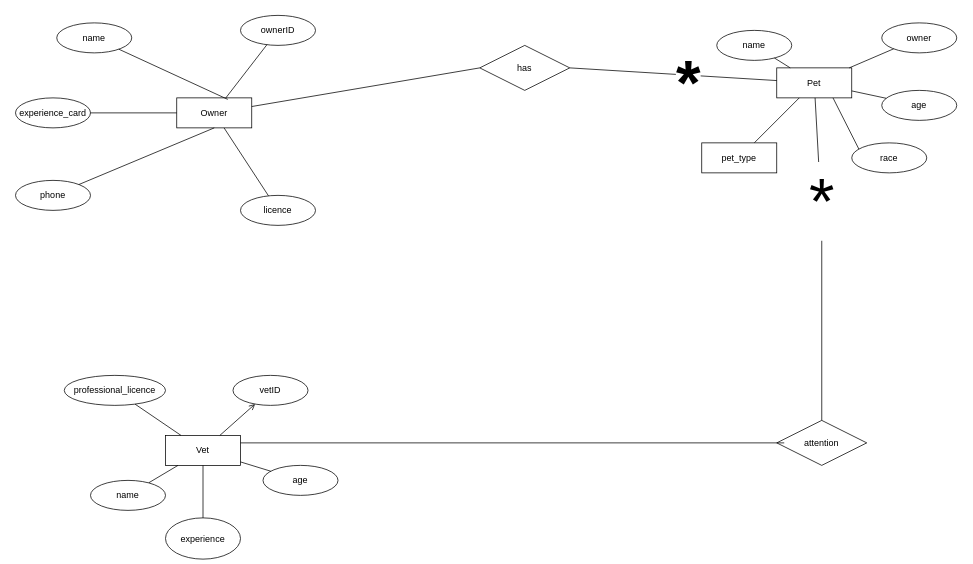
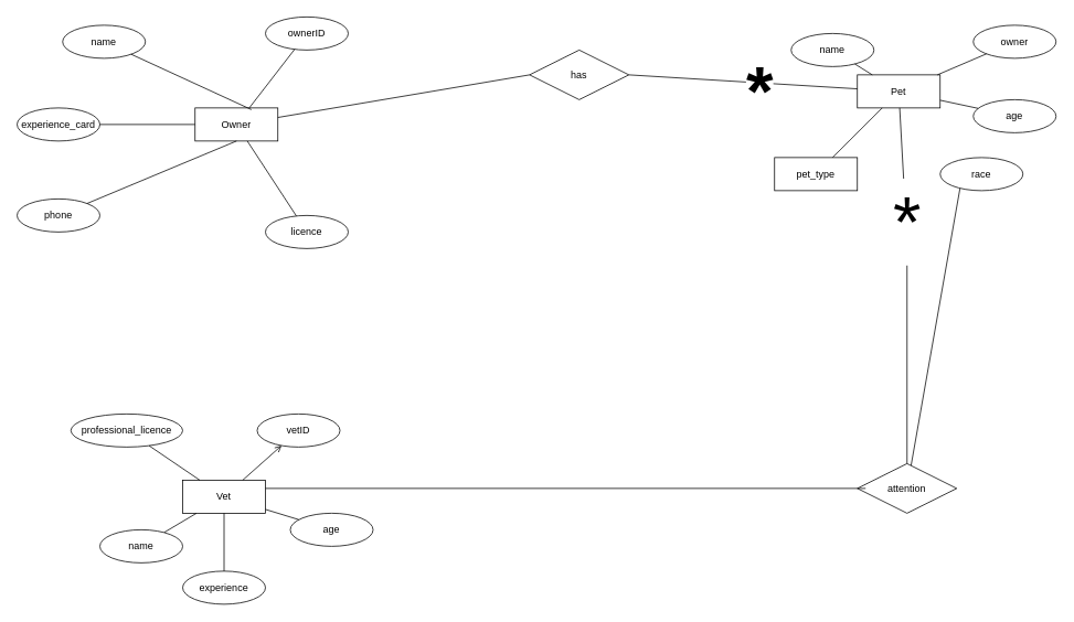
  <mxCell id="0" />
  <mxCell id="1" parent="0" />
  <mxCell id="2" value="Owner" style="whiteSpace=wrap;html=1;align=center;" vertex="1" parent="1"><mxGeometry x="235" y="130" width="100" height="40" as="geometry" /></mxCell>
  <mxCell id="3" value="Pet" style="whiteSpace=wrap;html=1;align=center;" vertex="1" parent="1"><mxGeometry x="1035" y="90" width="100" height="40" as="geometry" /></mxCell>
  <mxCell id="4" value="Vet" style="whiteSpace=wrap;html=1;align=center;" vertex="1" parent="1"><mxGeometry x="220" y="580" width="100" height="40" as="geometry" /></mxCell>
  <mxCell id="5" value="phone" style="ellipse;whiteSpace=wrap;html=1;align=center;" vertex="1" parent="1"><mxGeometry x="20" y="240" width="100" height="40" as="geometry" /></mxCell>
  <mxCell id="6" value="experience_card" style="ellipse;whiteSpace=wrap;html=1;align=center;" vertex="1" parent="1"><mxGeometry x="20" y="130" width="100" height="40" as="geometry" /></mxCell>
  <mxCell id="7" value="licence" style="ellipse;whiteSpace=wrap;html=1;align=center;" vertex="1" parent="1"><mxGeometry x="320" y="260" width="100" height="40" as="geometry" /></mxCell>
  <mxCell id="8" value="ownerID" style="ellipse;whiteSpace=wrap;html=1;align=center;" vertex="1" parent="1"><mxGeometry x="320" y="20" width="100" height="40" as="geometry" /></mxCell>
  <mxCell id="9" value="name" style="ellipse;whiteSpace=wrap;html=1;align=center;" vertex="1" parent="1"><mxGeometry x="75" y="30" width="100" height="40" as="geometry" /></mxCell>
  <mxCell id="10" value="" style="endArrow=none;html=1;rounded=0;entryX=0.68;entryY=0.05;entryDx=0;entryDy=0;entryPerimeter=0;" edge="1" parent="1" source="9" target="2"><mxGeometry relative="1" as="geometry"><mxPoint x="155" y="110" as="sourcePoint" /><mxPoint x="315" y="110" as="targetPoint" /></mxGeometry></mxCell>
  <mxCell id="11" value="" style="endArrow=none;html=1;rounded=0;" edge="1" parent="1" source="2" target="7"><mxGeometry relative="1" as="geometry"><mxPoint x="275" y="180" as="sourcePoint" /><mxPoint x="435" y="180" as="targetPoint" /></mxGeometry></mxCell>
  <mxCell id="12" value="" style="endArrow=none;html=1;rounded=0;" edge="1" parent="1" source="2" target="6"><mxGeometry relative="1" as="geometry"><mxPoint x="305" y="170" as="sourcePoint" /><mxPoint x="387.587" y="136.35" as="targetPoint" /></mxGeometry></mxCell>
  <mxCell id="13" value="" style="endArrow=none;html=1;rounded=0;entryX=0.5;entryY=1;entryDx=0;entryDy=0;" edge="1" parent="1" source="5" target="2"><mxGeometry relative="1" as="geometry"><mxPoint x="225" y="260" as="sourcePoint" /><mxPoint x="385" y="260" as="targetPoint" /></mxGeometry></mxCell>
  <mxCell id="14" value="" style="endArrow=none;html=1;rounded=0;" edge="1" parent="1" source="17" target="3"><mxGeometry relative="1" as="geometry"><mxPoint x="1009.857" y="162.647" as="sourcePoint" /><mxPoint x="1055" y="119.5" as="targetPoint" /></mxGeometry></mxCell>
  <mxCell id="15" value="" style="endArrow=none;html=1;rounded=0;" edge="1" parent="1" source="2" target="8"><mxGeometry relative="1" as="geometry"><mxPoint x="285" y="100" as="sourcePoint" /><mxPoint x="445" y="100" as="targetPoint" /></mxGeometry></mxCell>
- <mxCell id="16" value="" style="endArrow=none;html=1;rounded=0;exitX=0.24;exitY=0.925;exitDx=0;exitDy=0;exitPerimeter=0;entryX=0.75;entryY=1;entryDx=0;entryDy=0;" edge="1" parent="1" source="18" target="3"><mxGeometry relative="1" as="geometry"><mxPoint x="1095" y="219.5" as="sourcePoint" /><mxPoint x="1255" y="219.5" as="targetPoint" /></mxGeometry></mxCell>
+ <mxCell id="16" value="" style="endArrow=none;html=1;rounded=0;exitX=0.24;exitY=0.925;exitDx=0;exitDy=0;exitPerimeter=0;" edge="1" parent="1" source="18" target="37"><mxGeometry relative="1" as="geometry"><mxPoint x="1095" y="219.5" as="sourcePoint" /><mxPoint x="1255" y="219.5" as="targetPoint" /></mxGeometry></mxCell>
  <mxCell id="17" value="pet_type" style="whiteSpace=wrap;html=1;align=center;rounded=0;" vertex="1" parent="1"><mxGeometry x="935" y="190" width="100" height="40" as="geometry" /></mxCell>
  <mxCell id="18" value="race" style="ellipse;whiteSpace=wrap;html=1;align=center;" vertex="1" parent="1"><mxGeometry x="1135" y="190" width="100" height="40" as="geometry" /></mxCell>
  <mxCell id="19" value="age" style="ellipse;whiteSpace=wrap;html=1;align=center;" vertex="1" parent="1"><mxGeometry x="1175" y="120" width="100" height="40" as="geometry" /></mxCell>
  <mxCell id="20" value="name" style="ellipse;whiteSpace=wrap;html=1;align=center;" vertex="1" parent="1"><mxGeometry x="955" y="40" width="100" height="40" as="geometry" /></mxCell>
  <mxCell id="21" value="owner" style="ellipse;whiteSpace=wrap;html=1;align=center;" vertex="1" parent="1"><mxGeometry x="1175" y="30" width="100" height="40" as="geometry" /></mxCell>
  <mxCell id="22" value="" style="endArrow=none;html=1;rounded=0;" edge="1" parent="1" source="20" target="3"><mxGeometry relative="1" as="geometry"><mxPoint x="925" y="119" as="sourcePoint" /><mxPoint x="1085" y="119" as="targetPoint" /></mxGeometry></mxCell>
  <mxCell id="23" value="" style="endArrow=none;html=1;rounded=0;" edge="1" parent="1" source="3" target="19"><mxGeometry relative="1" as="geometry"><mxPoint x="1055" y="200" as="sourcePoint" /><mxPoint x="1215" y="200" as="targetPoint" /></mxGeometry></mxCell>
  <mxCell id="24" value="" style="endArrow=none;html=1;rounded=0;" edge="1" parent="1" source="3" target="21"><mxGeometry relative="1" as="geometry"><mxPoint x="1055" y="59.5" as="sourcePoint" /><mxPoint x="1215" y="59.5" as="targetPoint" /></mxGeometry></mxCell>
  <mxCell id="25" value="" style="endArrow=none;html=1;rounded=0;" edge="1" parent="1" source="29" target="4"><mxGeometry relative="1" as="geometry"><mxPoint x="130" y="619" as="sourcePoint" /><mxPoint x="290" y="619" as="targetPoint" /></mxGeometry></mxCell>
  <mxCell id="26" value="" style="endArrow=open;html=1;rounded=0;" edge="1" parent="1" source="4" target="31"><mxGeometry relative="1" as="geometry"><mxPoint x="270" y="530" as="sourcePoint" /><mxPoint x="430" y="530" as="targetPoint" /></mxGeometry></mxCell>
  <mxCell id="27" value="" style="endArrow=none;html=1;rounded=0;entryX=0;entryY=0.5;entryDx=0;entryDy=0;" edge="1" parent="1" source="2" target="35"><mxGeometry relative="1" as="geometry"><mxPoint x="479" y="90" as="sourcePoint" /><mxPoint x="639" y="90" as="targetPoint" /></mxGeometry></mxCell>
  <mxCell id="28" value="age" style="ellipse;whiteSpace=wrap;html=1;align=center;" vertex="1" parent="1"><mxGeometry x="350" y="620" width="100" height="40" as="geometry" /></mxCell>
  <mxCell id="29" value="name" style="ellipse;whiteSpace=wrap;html=1;align=center;" vertex="1" parent="1"><mxGeometry x="120" y="640" width="100" height="40" as="geometry" /></mxCell>
- <mxCell id="30" value="experience" style="ellipse;whiteSpace=wrap;html=1;align=center;" vertex="1" parent="1"><mxGeometry x="220" y="690" width="100" height="55" as="geometry" /></mxCell>
+ <mxCell id="30" value="experience" style="ellipse;whiteSpace=wrap;html=1;align=center;" vertex="1" parent="1"><mxGeometry x="220" y="690" width="100" height="40" as="geometry" /></mxCell>
  <mxCell id="31" value="vetID" style="ellipse;whiteSpace=wrap;html=1;align=center;" vertex="1" parent="1"><mxGeometry x="310" y="500" width="100" height="40" as="geometry" /></mxCell>
  <mxCell id="32" value="professional_licence" style="ellipse;whiteSpace=wrap;html=1;align=center;" vertex="1" parent="1"><mxGeometry x="85" y="500" width="135" height="40" as="geometry" /></mxCell>
  <mxCell id="33" value="" style="endArrow=none;html=1;rounded=0;" edge="1" parent="1" source="4" target="28"><mxGeometry relative="1" as="geometry"><mxPoint x="340" y="570" as="sourcePoint" /><mxPoint x="500" y="570" as="targetPoint" /></mxGeometry></mxCell>
  <mxCell id="34" value="" style="endArrow=none;html=1;rounded=0;" edge="1" parent="1" source="32" target="4"><mxGeometry relative="1" as="geometry"><mxPoint x="120" y="560" as="sourcePoint" /><mxPoint x="280" y="560" as="targetPoint" /></mxGeometry></mxCell>
  <mxCell id="35" value="has" style="shape=rhombus;perimeter=rhombusPerimeter;whiteSpace=wrap;html=1;align=center;" vertex="1" parent="1"><mxGeometry x="639" y="60" width="120" height="60" as="geometry" /></mxCell>
  <mxCell id="36" value="" style="endArrow=none;html=1;rounded=0;" edge="1" parent="1" source="4" target="30"><mxGeometry relative="1" as="geometry"><mxPoint x="250" y="669.5" as="sourcePoint" /><mxPoint x="410" y="669.5" as="targetPoint" /></mxGeometry></mxCell>
  <mxCell id="37" value="attention" style="shape=rhombus;perimeter=rhombusPerimeter;whiteSpace=wrap;html=1;align=center;" vertex="1" parent="1"><mxGeometry x="1035" y="560" width="120" height="60" as="geometry" /></mxCell>
  <mxCell id="38" value="" style="endArrow=none;html=1;rounded=0;exitX=1;exitY=0.5;exitDx=0;exitDy=0;" edge="1" parent="1" source="35" target="3"><mxGeometry relative="1" as="geometry"><mxPoint x="750.96" y="101.93" as="sourcePoint" /><mxPoint x="1035" y="118.069" as="targetPoint" /></mxGeometry></mxCell>
  <mxCell id="39" value="*" style="edgeLabel;html=1;align=center;verticalAlign=middle;resizable=0;points=[];fontStyle=1;fontSize=84;" connectable="0" vertex="1" parent="38"><mxGeometry x="0.145" y="1" relative="1" as="geometry"><mxPoint y="11" as="offset" /></mxGeometry></mxCell>
  <mxCell id="40" value="" style="endArrow=none;html=1;rounded=0;entryX=0.5;entryY=0;entryDx=0;entryDy=0;" edge="1" parent="1" source="3" target="37"><mxGeometry relative="1" as="geometry"><mxPoint x="955" y="300" as="sourcePoint" /><mxPoint x="1115" y="300" as="targetPoint" /><Array as="points"><mxPoint x="1095" y="290" /><mxPoint x="1095" y="260" /></Array></mxGeometry></mxCell>
  <mxCell id="41" value="*" style="edgeLabel;html=1;align=center;verticalAlign=middle;resizable=0;points=[];fontSize=87;" connectable="0" vertex="1" parent="40"><mxGeometry x="-0.254" y="1" relative="1" as="geometry"><mxPoint as="offset" /></mxGeometry></mxCell>
  <mxCell id="42" value="" style="endArrow=none;html=1;rounded=0;entryX=0.083;entryY=0.5;entryDx=0;entryDy=0;exitX=1;exitY=0.25;exitDx=0;exitDy=0;entryPerimeter=0;" edge="1" parent="1" source="4" target="37"><mxGeometry relative="1" as="geometry"><mxPoint x="675" y="560" as="sourcePoint" /><mxPoint x="1005" y="540" as="targetPoint" /></mxGeometry></mxCell>
